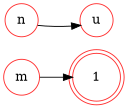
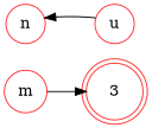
  digraph {
    rankdir=LR
    node [color=firebrick1 shape=circle]
    edge [arrowhead=normal]
-   1 [shape=doublecircle]
+   1 [shape=doublecircle label=3]
    n
    u
    m
-   n -> u
+   u -> n
    m -> 1
  }
